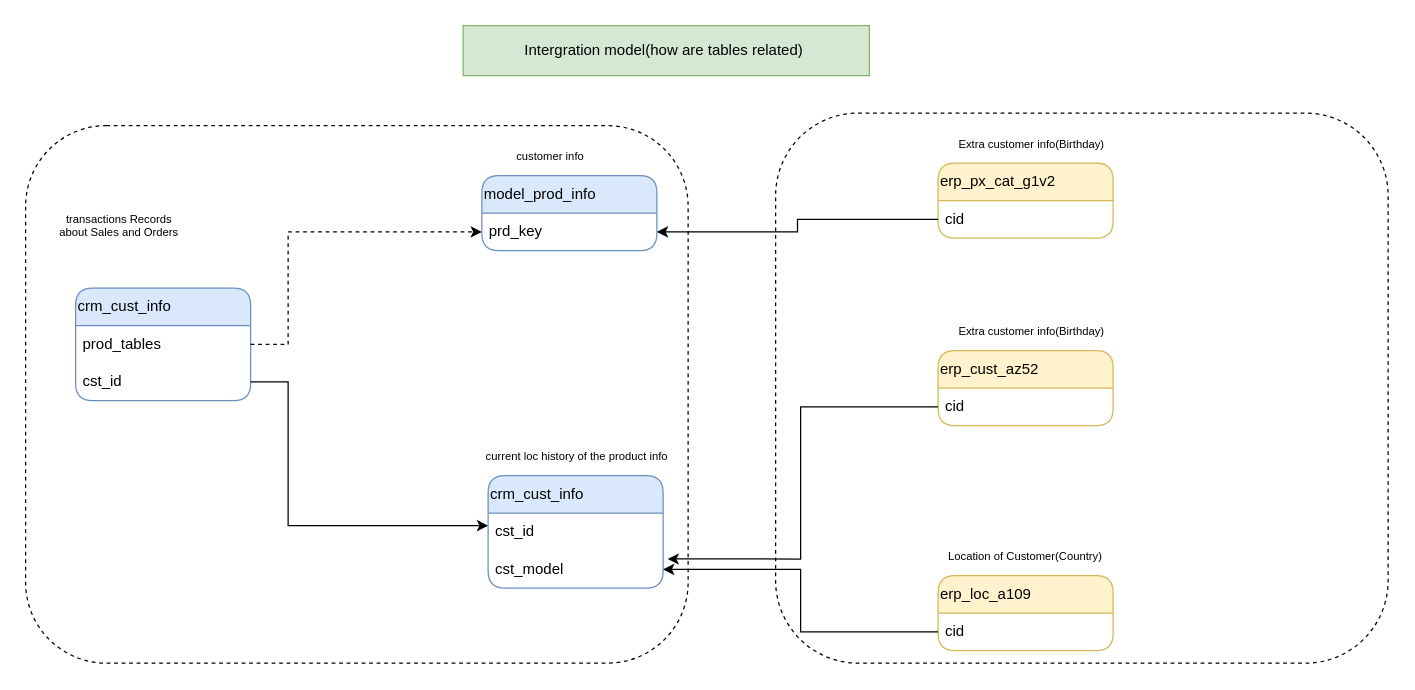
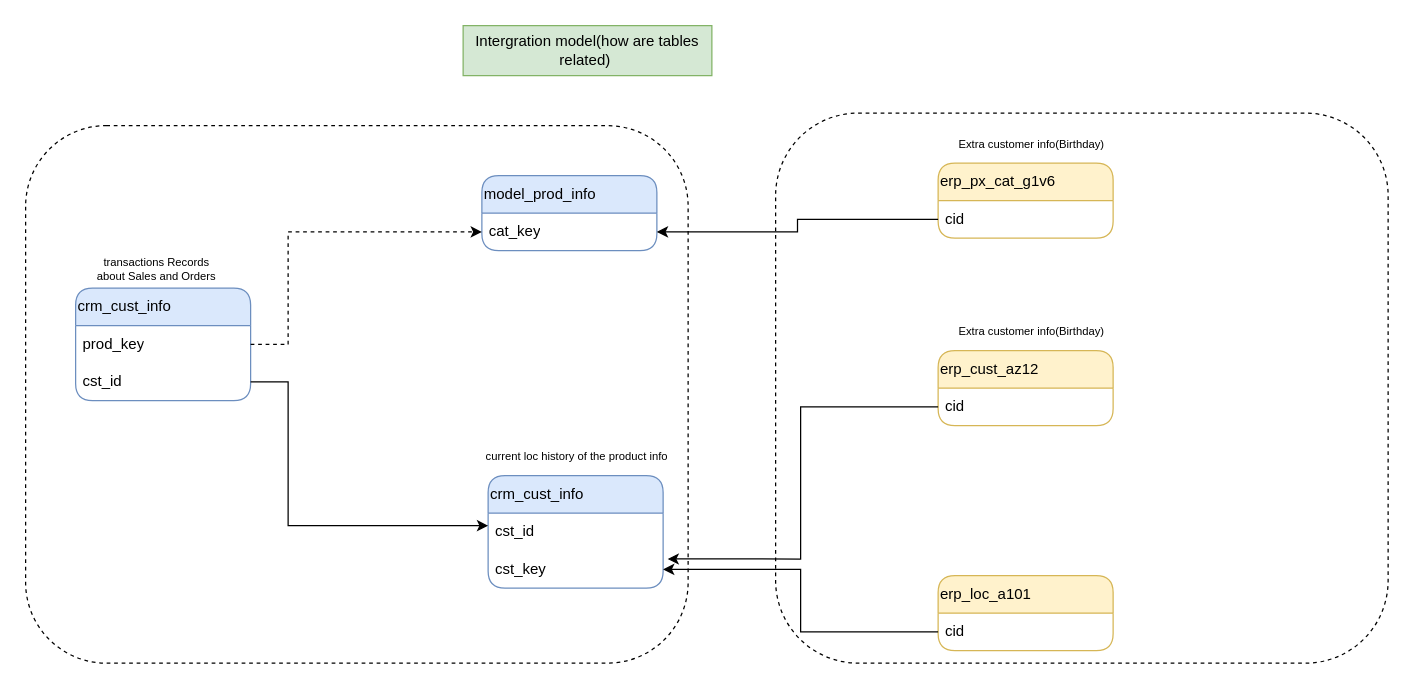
  <mxCell id="0" />
  <mxCell id="1" parent="0" />
  <mxCell id="2" value="" style="rounded=1;whiteSpace=wrap;html=1;fillColor=none;dashed=1;" vertex="1" parent="1"><mxGeometry x="20" y="100" width="530" height="430" as="geometry" /></mxCell>
  <mxCell id="3" value="" style="rounded=1;whiteSpace=wrap;html=1;fillColor=none;dashed=1;" vertex="1" parent="1"><mxGeometry x="620" y="90" width="490" height="440" as="geometry" /></mxCell>
- <mxCell id="4" value="Intergration model(how are tables related)&amp;nbsp;" style="text;html=1;align=center;verticalAlign=middle;whiteSpace=wrap;rounded=0;fillColor=#d5e8d4;strokeColor=#82b366;" vertex="1" parent="1"><mxGeometry x="370" y="20" width="325" height="40" as="geometry" /></mxCell>
+ <mxCell id="4" value="Intergration model(how are tables related)&amp;nbsp;" style="text;html=1;align=center;verticalAlign=middle;whiteSpace=wrap;rounded=0;fillColor=#d5e8d4;strokeColor=#82b366;" vertex="1" parent="1"><mxGeometry x="370" width="199" height="40" as="geometry" y="20" /></mxCell>
  <mxCell id="5" value="crm_cust_info" style="swimlane;fontStyle=0;childLayout=stackLayout;horizontal=1;startSize=30;horizontalStack=0;resizeParent=1;resizeParentMax=0;resizeLast=0;collapsible=1;marginBottom=0;whiteSpace=wrap;html=1;rounded=1;align=left;fillColor=#dae8fc;strokeColor=#6c8ebf;" vertex="1" parent="1"><mxGeometry x="390" y="380" width="140" height="90" as="geometry" /></mxCell>
  <mxCell id="6" value="cst_id" style="text;strokeColor=none;fillColor=none;align=left;verticalAlign=middle;spacingLeft=4;spacingRight=4;overflow=hidden;points=[[0,0.5],[1,0.5]];portConstraint=eastwest;rotatable=0;whiteSpace=wrap;html=1;" vertex="1" parent="5"><mxGeometry y="30" width="140" height="30" as="geometry" /></mxCell>
- <mxCell id="7" value="cst_model" style="text;strokeColor=none;fillColor=none;align=left;verticalAlign=middle;spacingLeft=4;spacingRight=4;overflow=hidden;points=[[0,0.5],[1,0.5]];portConstraint=eastwest;rotatable=0;whiteSpace=wrap;html=1;" vertex="1" parent="5"><mxGeometry y="60" width="140" height="30" as="geometry" /></mxCell>
- <mxCell id="8" value="customer info" style="text;html=1;align=center;verticalAlign=middle;whiteSpace=wrap;rounded=0;fontSize=9;" vertex="1" parent="1"><mxGeometry x="385" y="110" width="110" height="30" as="geometry" /></mxCell>
+ <mxCell id="7" value="cst_key" style="text;strokeColor=none;fillColor=none;align=left;verticalAlign=middle;spacingLeft=4;spacingRight=4;overflow=hidden;points=[[0,0.5],[1,0.5]];portConstraint=eastwest;rotatable=0;whiteSpace=wrap;html=1;" vertex="1" parent="5"><mxGeometry y="60" width="140" height="30" as="geometry" /></mxCell>
  <mxCell id="9" value="model_prod_info" style="swimlane;fontStyle=0;childLayout=stackLayout;horizontal=1;startSize=30;horizontalStack=0;resizeParent=1;resizeParentMax=0;resizeLast=0;collapsible=1;marginBottom=0;whiteSpace=wrap;html=1;rounded=1;align=left;fillColor=#dae8fc;strokeColor=#6c8ebf;" vertex="1" parent="1"><mxGeometry x="385" y="140" width="140" height="60" as="geometry" /></mxCell>
- <mxCell id="10" value="prd_key" style="text;strokeColor=none;fillColor=none;align=left;verticalAlign=middle;spacingLeft=4;spacingRight=4;overflow=hidden;points=[[0,0.5],[1,0.5]];portConstraint=eastwest;rotatable=0;whiteSpace=wrap;html=1;" vertex="1" parent="9"><mxGeometry y="30" width="140" height="30" as="geometry" /></mxCell>
+ <mxCell id="10" value="cat_key" style="text;strokeColor=none;fillColor=none;align=left;verticalAlign=middle;spacingLeft=4;spacingRight=4;overflow=hidden;points=[[0,0.5],[1,0.5]];portConstraint=eastwest;rotatable=0;whiteSpace=wrap;html=1;" vertex="1" parent="9"><mxGeometry y="30" width="140" height="30" as="geometry" /></mxCell>
  <mxCell id="11" value="current loc history of the product info&amp;nbsp;" style="text;html=1;align=center;verticalAlign=middle;whiteSpace=wrap;rounded=0;fontSize=9;" vertex="1" parent="1"><mxGeometry x="385" y="350" width="155" height="30" as="geometry" /></mxCell>
  <mxCell id="12" value="crm_cust_info" style="swimlane;fontStyle=0;childLayout=stackLayout;horizontal=1;startSize=30;horizontalStack=0;resizeParent=1;resizeParentMax=0;resizeLast=0;collapsible=1;marginBottom=0;whiteSpace=wrap;html=1;rounded=1;align=left;fillColor=#dae8fc;strokeColor=#6c8ebf;" vertex="1" parent="1"><mxGeometry x="60" y="230" width="140" height="90" as="geometry" /></mxCell>
- <mxCell id="13" value="prod_tables" style="text;strokeColor=none;fillColor=none;align=left;verticalAlign=middle;spacingLeft=4;spacingRight=4;overflow=hidden;points=[[0,0.5],[1,0.5]];portConstraint=eastwest;rotatable=0;whiteSpace=wrap;html=1;" vertex="1" parent="12"><mxGeometry y="30" width="140" height="30" as="geometry" /></mxCell>
+ <mxCell id="13" value="prod_key" style="text;strokeColor=none;fillColor=none;align=left;verticalAlign=middle;spacingLeft=4;spacingRight=4;overflow=hidden;points=[[0,0.5],[1,0.5]];portConstraint=eastwest;rotatable=0;whiteSpace=wrap;html=1;" vertex="1" parent="12"><mxGeometry y="30" width="140" height="30" as="geometry" /></mxCell>
  <mxCell id="14" value="cst_id" style="text;strokeColor=none;fillColor=none;align=left;verticalAlign=middle;spacingLeft=4;spacingRight=4;overflow=hidden;points=[[0,0.5],[1,0.5]];portConstraint=eastwest;rotatable=0;whiteSpace=wrap;html=1;" vertex="1" parent="12"><mxGeometry y="60" width="140" height="30" as="geometry" /></mxCell>
- <mxCell id="15" value="transactions Records about Sales and Orders" style="text;html=1;align=center;verticalAlign=middle;whiteSpace=wrap;rounded=0;fontSize=9;" vertex="1" parent="1"><mxGeometry x="40" y="165" width="110" height="30" as="geometry" /></mxCell>
+ <mxCell id="15" value="transactions Records about Sales and Orders" style="text;html=1;align=center;verticalAlign=middle;whiteSpace=wrap;rounded=0;fontSize=9;" vertex="1" parent="1"><mxGeometry x="70" y="200" width="110" height="30" as="geometry" /></mxCell>
  <mxCell id="16" style="edgeStyle=orthogonalEdgeStyle;rounded=0;orthogonalLoop=1;jettySize=auto;html=1;" edge="1" parent="1" source="14" target="6"><mxGeometry relative="1" as="geometry"><Array as="points"><mxPoint y="305" x="230" /><mxPoint y="420" x="230" /></Array></mxGeometry></mxCell>
  <mxCell id="17" style="edgeStyle=orthogonalEdgeStyle;rounded=0;orthogonalLoop=1;jettySize=auto;html=1;exitX=1;exitY=0.5;exitDx=0;exitDy=0;entryX=0;entryY=0.5;entryDx=0;entryDy=0;dashed=1;" edge="1" parent="1" source="13" target="10"><mxGeometry relative="1" as="geometry"><mxPoint x="210" y="280" as="sourcePoint" /><mxPoint x="330" y="205.067" as="targetPoint" /><Array as="points"><mxPoint y="275" x="230" /><mxPoint y="185" x="230" /></Array></mxGeometry></mxCell>
- <mxCell id="18" value="erp_px_cat_g1v2" style="swimlane;fontStyle=0;childLayout=stackLayout;horizontal=1;startSize=30;horizontalStack=0;resizeParent=1;resizeParentMax=0;resizeLast=0;collapsible=1;marginBottom=0;whiteSpace=wrap;html=1;rounded=1;align=left;fillColor=#fff2cc;strokeColor=#d6b656;" vertex="1" parent="1"><mxGeometry x="750" y="130" width="140" height="60" as="geometry" /></mxCell>
+ <mxCell id="18" value="erp_px_cat_g1v6" style="swimlane;fontStyle=0;childLayout=stackLayout;horizontal=1;startSize=30;horizontalStack=0;resizeParent=1;resizeParentMax=0;resizeLast=0;collapsible=1;marginBottom=0;whiteSpace=wrap;html=1;rounded=1;align=left;fillColor=#fff2cc;strokeColor=#d6b656;" vertex="1" parent="1"><mxGeometry x="750" y="130" width="140" height="60" as="geometry" /></mxCell>
  <mxCell id="19" value="cid" style="text;strokeColor=none;fillColor=none;align=left;verticalAlign=middle;spacingLeft=4;spacingRight=4;overflow=hidden;points=[[0,0.5],[1,0.5]];portConstraint=eastwest;rotatable=0;whiteSpace=wrap;html=1;" vertex="1" parent="18"><mxGeometry y="30" width="140" height="30" as="geometry" /></mxCell>
  <mxCell id="20" value="Extra customer info(Birthday)" style="text;html=1;align=center;verticalAlign=middle;whiteSpace=wrap;rounded=0;fontSize=9;" vertex="1" parent="1"><mxGeometry x="750" y="100" width="150" height="30" as="geometry" /></mxCell>
- <mxCell id="21" value="erp_loc_a109" style="swimlane;fontStyle=0;childLayout=stackLayout;horizontal=1;startSize=30;horizontalStack=0;resizeParent=1;resizeParentMax=0;resizeLast=0;collapsible=1;marginBottom=0;whiteSpace=wrap;html=1;rounded=1;align=left;fillColor=#fff2cc;strokeColor=#d6b656;" vertex="1" parent="1"><mxGeometry x="750" y="460" width="140" height="60" as="geometry" /></mxCell>
+ <mxCell id="21" value="erp_loc_a101" style="swimlane;fontStyle=0;childLayout=stackLayout;horizontal=1;startSize=30;horizontalStack=0;resizeParent=1;resizeParentMax=0;resizeLast=0;collapsible=1;marginBottom=0;whiteSpace=wrap;html=1;rounded=1;align=left;fillColor=#fff2cc;strokeColor=#d6b656;" vertex="1" parent="1"><mxGeometry x="750" y="460" width="140" height="60" as="geometry" /></mxCell>
  <mxCell id="22" value="cid" style="text;strokeColor=none;fillColor=none;align=left;verticalAlign=middle;spacingLeft=4;spacingRight=4;overflow=hidden;points=[[0,0.5],[1,0.5]];portConstraint=eastwest;rotatable=0;whiteSpace=wrap;html=1;" vertex="1" parent="21"><mxGeometry y="30" width="140" height="30" as="geometry" /></mxCell>
- <mxCell id="23" value="Location of Customer(Country)" style="text;html=1;align=center;verticalAlign=middle;whiteSpace=wrap;rounded=0;fontSize=9;" vertex="1" parent="1"><mxGeometry x="745" y="430" width="150" height="30" as="geometry" /></mxCell>
  <mxCell id="24" style="edgeStyle=orthogonalEdgeStyle;rounded=0;orthogonalLoop=1;jettySize=auto;html=1;entryX=1;entryY=0.5;entryDx=0;entryDy=0;" edge="1" parent="1" source="22" target="7"><mxGeometry relative="1" as="geometry"><Array as="points"><mxPoint x="640" y="505" /><mxPoint x="640" y="455" /></Array></mxGeometry></mxCell>
- <mxCell id="25" value="erp_cust_az52" style="swimlane;fontStyle=0;childLayout=stackLayout;horizontal=1;startSize=30;horizontalStack=0;resizeParent=1;resizeParentMax=0;resizeLast=0;collapsible=1;marginBottom=0;whiteSpace=wrap;html=1;rounded=1;align=left;fillColor=#fff2cc;strokeColor=#d6b656;" vertex="1" parent="1"><mxGeometry x="750" y="280" width="140" height="60" as="geometry" /></mxCell>
+ <mxCell id="25" value="erp_cust_az12" style="swimlane;fontStyle=0;childLayout=stackLayout;horizontal=1;startSize=30;horizontalStack=0;resizeParent=1;resizeParentMax=0;resizeLast=0;collapsible=1;marginBottom=0;whiteSpace=wrap;html=1;rounded=1;align=left;fillColor=#fff2cc;strokeColor=#d6b656;" vertex="1" parent="1"><mxGeometry x="750" y="280" width="140" height="60" as="geometry" /></mxCell>
  <mxCell id="26" value="cid" style="text;strokeColor=none;fillColor=none;align=left;verticalAlign=middle;spacingLeft=4;spacingRight=4;overflow=hidden;points=[[0,0.5],[1,0.5]];portConstraint=eastwest;rotatable=0;whiteSpace=wrap;html=1;" vertex="1" parent="25"><mxGeometry y="30" width="140" height="30" as="geometry" /></mxCell>
  <mxCell id="27" value="Extra customer info(Birthday)" style="text;html=1;align=center;verticalAlign=middle;whiteSpace=wrap;rounded=0;fontSize=9;" vertex="1" parent="1"><mxGeometry x="750" y="250" width="150" height="30" as="geometry" /></mxCell>
  <mxCell id="28" style="edgeStyle=orthogonalEdgeStyle;rounded=0;orthogonalLoop=1;jettySize=auto;html=1;entryX=1.026;entryY=0.222;entryDx=0;entryDy=0;entryPerimeter=0;" edge="1" parent="1" source="26" target="7"><mxGeometry relative="1" as="geometry"><Array as="points"><mxPoint x="640" y="325" /><mxPoint x="640" y="447" /></Array></mxGeometry></mxCell>
  <mxCell id="29" style="edgeStyle=orthogonalEdgeStyle;rounded=0;orthogonalLoop=1;jettySize=auto;html=1;entryX=1;entryY=0.5;entryDx=0;entryDy=0;" edge="1" parent="1" source="19" target="10"><mxGeometry relative="1" as="geometry" /></mxCell>
